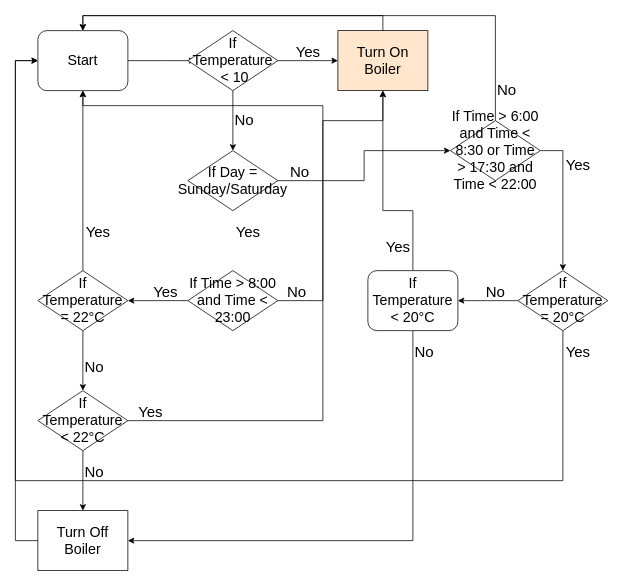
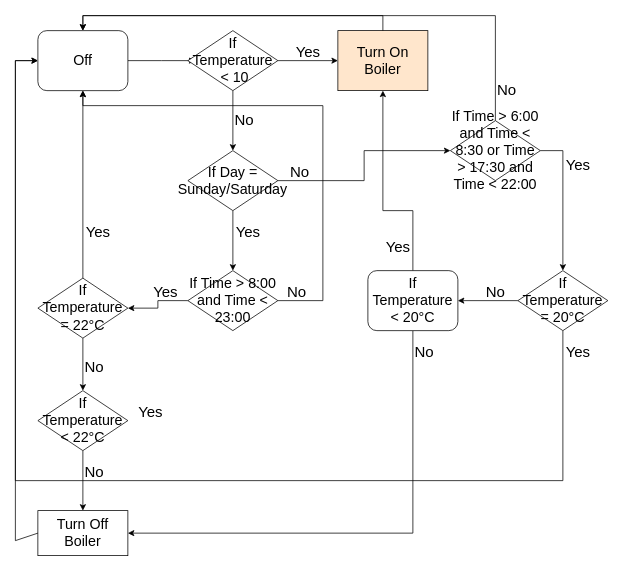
  <mxCell id="0" />
  <mxCell id="1" parent="0" />
  <mxCell id="2" value="" style="edgeStyle=orthogonalEdgeStyle;rounded=0;orthogonalLoop=1;jettySize=auto;html=1;fontSize=30;" edge="1" parent="1" source="3"><mxGeometry relative="1" as="geometry"><mxPoint x="260" y="80" as="targetPoint" /></mxGeometry></mxCell>
- <mxCell id="3" value="Start" style="rounded=1;whiteSpace=wrap;html=1;fontSize=19;" vertex="1" parent="1"><mxGeometry x="50" y="40" width="120" height="80" as="geometry" /></mxCell>
+ <mxCell id="3" value="Off" style="rounded=1;whiteSpace=wrap;html=1;fontSize=19;" vertex="1" parent="1"><mxGeometry x="50" y="40" width="120" height="80" as="geometry" /></mxCell>
  <mxCell id="4" value="" style="edgeStyle=orthogonalEdgeStyle;rounded=0;orthogonalLoop=1;jettySize=auto;html=1;fontSize=30;" edge="1" parent="1" source="6" target="7"><mxGeometry relative="1" as="geometry" /></mxCell>
  <mxCell id="5" value="" style="edgeStyle=orthogonalEdgeStyle;rounded=0;orthogonalLoop=1;jettySize=auto;html=1;fontSize=22;" edge="1" parent="1" source="6" target="13"><mxGeometry relative="1" as="geometry" /></mxCell>
  <mxCell id="6" value="If Temperature&lt;br style=&quot;font-size: 19px;&quot;&gt;&amp;nbsp;&amp;lt; 10" style="rhombus;whiteSpace=wrap;html=1;fontSize=19;" vertex="1" parent="1"><mxGeometry x="250" y="40" width="120" height="80" as="geometry" /></mxCell>
  <mxCell id="7" value="Turn On Boiler" style="whiteSpace=wrap;html=1;fontSize=19;fillColor=#ffe6cc;" vertex="1" parent="1"><mxGeometry x="450" y="40" width="120" height="80" as="geometry" /></mxCell>
  <mxCell id="8" value="&lt;font style=&quot;font-size: 20px;&quot;&gt;Yes&lt;/font&gt;" style="text;html=1;align=center;verticalAlign=middle;resizable=0;points=[];autosize=1;strokeColor=none;fillColor=none;fontSize=30;" vertex="1" parent="1"><mxGeometry x="380" y="40" width="60" height="50" as="geometry" /></mxCell>
  <mxCell id="9" value="&lt;font style=&quot;font-size: 20px;&quot;&gt;No&lt;/font&gt;" style="text;html=1;align=center;verticalAlign=middle;resizable=0;points=[];autosize=1;strokeColor=none;fillColor=none;fontSize=30;" vertex="1" parent="1"><mxGeometry x="300" y="130" width="50" height="50" as="geometry" /></mxCell>
  <mxCell id="10" value="" style="endArrow=classic;html=1;rounded=0;fontSize=30;exitX=0.5;exitY=0;exitDx=0;exitDy=0;entryX=0.5;entryY=0;entryDx=0;entryDy=0;" edge="1" parent="1" source="7" target="3"><mxGeometry width="50" height="50" relative="1" as="geometry"><mxPoint x="430" y="50" as="sourcePoint" /><mxPoint x="450" y="10" as="targetPoint" /><Array as="points"><mxPoint x="510" y="20" /><mxPoint x="110" y="20" /></Array></mxGeometry></mxCell>
+ <mxCell id="11" value="" style="edgeStyle=orthogonalEdgeStyle;rounded=0;orthogonalLoop=1;jettySize=auto;html=1;fontSize=30;" edge="1" parent="1" source="13" target="16"><mxGeometry relative="1" as="geometry" /></mxCell>
  <mxCell id="12" value="" style="edgeStyle=orthogonalEdgeStyle;rounded=0;orthogonalLoop=1;jettySize=auto;html=1;fontSize=30;fontColor=#000000;" edge="1" parent="1" source="13" target="34"><mxGeometry relative="1" as="geometry" /></mxCell>
  <mxCell id="13" value="If Day = Sunday/Saturday" style="rhombus;whiteSpace=wrap;html=1;fontSize=19;" vertex="1" parent="1"><mxGeometry x="250" y="200" width="120" height="80" as="geometry" /></mxCell>
  <mxCell id="14" value="" style="edgeStyle=orthogonalEdgeStyle;rounded=0;orthogonalLoop=1;jettySize=auto;html=1;fontSize=30;" edge="1" parent="1" source="16" target="21"><mxGeometry relative="1" as="geometry" /></mxCell>
  <mxCell id="15" style="edgeStyle=orthogonalEdgeStyle;rounded=0;orthogonalLoop=1;jettySize=auto;html=1;exitX=1;exitY=0.5;exitDx=0;exitDy=0;fontSize=19;fontColor=#000000;entryX=0.5;entryY=1;entryDx=0;entryDy=0;" edge="1" parent="1" source="16" target="3"><mxGeometry relative="1" as="geometry"><mxPoint x="430" y="130" as="targetPoint" /><Array as="points"><mxPoint x="430" y="400" /><mxPoint x="430" y="140" /><mxPoint x="110" y="140" /></Array></mxGeometry></mxCell>
  <mxCell id="16" value="If Time &amp;gt; 8:00 and Time &amp;lt; 23:00" style="rhombus;whiteSpace=wrap;html=1;fontSize=19;" vertex="1" parent="1"><mxGeometry x="250" y="360" width="120" height="80" as="geometry" /></mxCell>
  <mxCell id="17" value="&lt;font style=&quot;font-size: 20px;&quot;&gt;Yes&lt;/font&gt;" style="text;html=1;align=center;verticalAlign=middle;resizable=0;points=[];autosize=1;strokeColor=none;fillColor=none;fontSize=30;" vertex="1" parent="1"><mxGeometry x="300" y="280" width="60" height="50" as="geometry" /></mxCell>
  <mxCell id="18" value="&lt;font style=&quot;font-size: 20px;&quot;&gt;No&lt;/font&gt;" style="text;html=1;align=center;verticalAlign=middle;resizable=0;points=[];autosize=1;strokeColor=none;fillColor=none;fontSize=30;" vertex="1" parent="1"><mxGeometry x="374" y="200" width="50" height="50" as="geometry" /></mxCell>
  <mxCell id="19" value="&lt;font style=&quot;font-size: 20px;&quot;&gt;Yes&lt;/font&gt;" style="text;html=1;align=center;verticalAlign=middle;resizable=0;points=[];autosize=1;strokeColor=none;fillColor=none;fontSize=30;" vertex="1" parent="1"><mxGeometry x="190" y="360" width="60" height="50" as="geometry" /></mxCell>
  <mxCell id="20" value="" style="edgeStyle=orthogonalEdgeStyle;rounded=0;orthogonalLoop=1;jettySize=auto;html=1;fontSize=30;fontColor=#000000;" edge="1" parent="1" source="21" target="26"><mxGeometry relative="1" as="geometry" /></mxCell>
- <mxCell id="21" value="If Temperature = 2&lt;font style=&quot;font-size: 19px;&quot;&gt;2°C&lt;/font&gt;" style="rhombus;whiteSpace=wrap;html=1;fontSize=19;" vertex="1" parent="1"><mxGeometry x="50" y="360" width="120" height="80" as="geometry" /></mxCell>
+ <mxCell id="21" value="If Temperature = 2&lt;font style=&quot;font-size: 19px;&quot;&gt;2°C&lt;/font&gt;" style="rhombus;whiteSpace=wrap;html=1;fontSize=19;" vertex="1" parent="1"><mxGeometry x="50" y="370" width="120" height="80" as="geometry" /></mxCell>
  <mxCell id="22" value="&lt;font style=&quot;font-size: 20px;&quot;&gt;Yes&lt;/font&gt;" style="text;html=1;align=center;verticalAlign=middle;resizable=0;points=[];autosize=1;strokeColor=none;fillColor=none;fontSize=30;" vertex="1" parent="1"><mxGeometry x="100" y="280" width="60" height="50" as="geometry" /></mxCell>
  <mxCell id="23" value="" style="endArrow=classic;html=1;rounded=0;fontSize=30;fontColor=#000000;exitX=0.5;exitY=0;exitDx=0;exitDy=0;entryX=0.5;entryY=1;entryDx=0;entryDy=0;" edge="1" parent="1" source="21" target="3"><mxGeometry width="50" height="50" relative="1" as="geometry"><mxPoint x="100" y="270" as="sourcePoint" /><mxPoint x="150" y="220" as="targetPoint" /></mxGeometry></mxCell>
  <mxCell id="24" value="" style="edgeStyle=orthogonalEdgeStyle;rounded=0;orthogonalLoop=1;jettySize=auto;html=1;fontSize=30;fontColor=#000000;" edge="1" parent="1" source="26" target="29"><mxGeometry relative="1" as="geometry" /></mxCell>
- <mxCell id="25" value="" style="edgeStyle=orthogonalEdgeStyle;rounded=0;orthogonalLoop=1;jettySize=auto;html=1;fontSize=30;fontColor=#000000;entryX=0.5;entryY=1;entryDx=0;entryDy=0;" edge="1" parent="1" source="26" target="7"><mxGeometry relative="1" as="geometry"><mxPoint x="430" y="120" as="targetPoint" /><Array as="points"><mxPoint x="430" y="560" /><mxPoint x="430" y="160" /><mxPoint x="510" y="160" /></Array></mxGeometry></mxCell>
  <mxCell id="26" value="If Temperature &amp;lt; 22°C" style="rhombus;whiteSpace=wrap;html=1;fontSize=19;" vertex="1" parent="1"><mxGeometry x="50" y="520" width="120" height="80" as="geometry" /></mxCell>
  <mxCell id="27" value="&lt;font style=&quot;font-size: 20px;&quot;&gt;No&lt;/font&gt;" style="text;html=1;align=center;verticalAlign=middle;resizable=0;points=[];autosize=1;strokeColor=none;fillColor=none;fontSize=30;" vertex="1" parent="1"><mxGeometry x="100" y="460" width="50" height="50" as="geometry" /></mxCell>
  <mxCell id="28" value="&lt;font style=&quot;font-size: 20px;&quot;&gt;Yes&lt;/font&gt;" style="text;html=1;align=center;verticalAlign=middle;resizable=0;points=[];autosize=1;strokeColor=none;fillColor=none;fontSize=30;" vertex="1" parent="1"><mxGeometry x="170" y="520" width="60" height="50" as="geometry" /></mxCell>
- <mxCell id="29" value="Turn Off Boiler" style="whiteSpace=wrap;html=1;fontSize=19;" vertex="1" parent="1"><mxGeometry x="50" y="680" width="120" height="80" as="geometry" /></mxCell>
+ <mxCell id="29" value="Turn Off Boiler" style="whiteSpace=wrap;html=1;fontSize=19;" vertex="1" parent="1"><mxGeometry x="50" y="680" width="120" height="60" as="geometry" /></mxCell>
  <mxCell id="30" value="&lt;font style=&quot;font-size: 20px;&quot;&gt;No&lt;/font&gt;" style="text;html=1;align=center;verticalAlign=middle;resizable=0;points=[];autosize=1;strokeColor=none;fillColor=none;fontSize=30;" vertex="1" parent="1"><mxGeometry x="100" y="600" width="50" height="50" as="geometry" /></mxCell>
  <mxCell id="31" value="" style="endArrow=classic;html=1;rounded=0;fontSize=30;fontColor=#000000;exitX=0;exitY=0.5;exitDx=0;exitDy=0;entryX=0;entryY=0.5;entryDx=0;entryDy=0;" edge="1" parent="1" source="29" target="3"><mxGeometry width="50" height="50" relative="1" as="geometry"><mxPoint x="20" y="840" as="sourcePoint" /><mxPoint x="30" y="660" as="targetPoint" /><Array as="points"><mxPoint x="20" y="720" /><mxPoint x="20" y="80" /></Array></mxGeometry></mxCell>
  <mxCell id="32" value="" style="edgeStyle=orthogonalEdgeStyle;rounded=0;orthogonalLoop=1;jettySize=auto;html=1;fontSize=30;fontColor=#000000;entryX=0.5;entryY=0;entryDx=0;entryDy=0;" edge="1" parent="1" source="34" target="37"><mxGeometry relative="1" as="geometry"><Array as="points"><mxPoint x="750" y="200" /></Array></mxGeometry></mxCell>
  <mxCell id="33" style="edgeStyle=orthogonalEdgeStyle;rounded=0;orthogonalLoop=1;jettySize=auto;html=1;exitX=0.5;exitY=0;exitDx=0;exitDy=0;entryX=0.5;entryY=0;entryDx=0;entryDy=0;fontSize=19;fontColor=#000000;" edge="1" parent="1" source="34" target="3"><mxGeometry relative="1" as="geometry" /></mxCell>
  <mxCell id="34" value="If Time &amp;gt; 6:00 and Time &amp;lt; 8:30 or Time &amp;gt; 17:30 and Time &amp;lt; 22:00" style="rhombus;whiteSpace=wrap;html=1;fontSize=19;" vertex="1" parent="1"><mxGeometry x="600" y="160" width="120" height="80" as="geometry" /></mxCell>
  <mxCell id="35" value="" style="edgeStyle=orthogonalEdgeStyle;rounded=0;orthogonalLoop=1;jettySize=auto;html=1;fontSize=30;fontColor=#000000;" edge="1" parent="1" source="37" target="40"><mxGeometry relative="1" as="geometry" /></mxCell>
  <mxCell id="36" style="edgeStyle=orthogonalEdgeStyle;rounded=0;orthogonalLoop=1;jettySize=auto;html=1;exitX=0.5;exitY=1;exitDx=0;exitDy=0;fontSize=30;fontColor=#000000;" edge="1" parent="1" source="37"><mxGeometry relative="1" as="geometry"><mxPoint x="50" y="80" as="targetPoint" /><Array as="points"><mxPoint x="750" y="640" /><mxPoint x="20" y="640" /></Array></mxGeometry></mxCell>
  <mxCell id="37" value="If Temperature = 20°C" style="rhombus;whiteSpace=wrap;html=1;fontSize=19;" vertex="1" parent="1"><mxGeometry x="690" y="360" width="120" height="80" as="geometry" /></mxCell>
  <mxCell id="38" style="edgeStyle=orthogonalEdgeStyle;rounded=0;orthogonalLoop=1;jettySize=auto;html=1;exitX=0.5;exitY=1;exitDx=0;exitDy=0;entryX=1;entryY=0.5;entryDx=0;entryDy=0;fontSize=30;fontColor=#000000;" edge="1" parent="1" source="40" target="29"><mxGeometry relative="1" as="geometry" /></mxCell>
  <mxCell id="39" value="" style="edgeStyle=orthogonalEdgeStyle;rounded=0;orthogonalLoop=1;jettySize=auto;html=1;fontSize=30;fontColor=#000000;" edge="1" parent="1" source="40"><mxGeometry relative="1" as="geometry"><mxPoint x="510" y="120" as="targetPoint" /><Array as="points"><mxPoint x="550" y="280" /><mxPoint x="510" y="280" /></Array></mxGeometry></mxCell>
  <mxCell id="40" value="If Temperature &amp;lt; 20°C" style="whiteSpace=wrap;html=1;fontSize=19;rounded=1;" vertex="1" parent="1"><mxGeometry x="490" y="360" width="120" height="80" as="geometry" /></mxCell>
  <mxCell id="41" value="&lt;font style=&quot;font-size: 20px;&quot;&gt;Yes&lt;/font&gt;" style="text;html=1;align=center;verticalAlign=middle;resizable=0;points=[];autosize=1;strokeColor=none;fillColor=none;fontSize=30;" vertex="1" parent="1"><mxGeometry x="740" y="440" width="60" height="50" as="geometry" /></mxCell>
  <mxCell id="42" value="&lt;font style=&quot;font-size: 20px;&quot;&gt;No&lt;/font&gt;" style="text;html=1;align=center;verticalAlign=middle;resizable=0;points=[];autosize=1;strokeColor=none;fillColor=none;fontSize=30;" vertex="1" parent="1"><mxGeometry x="635" y="360" width="50" height="50" as="geometry" /></mxCell>
  <mxCell id="43" value="&lt;font style=&quot;font-size: 20px;&quot;&gt;No&lt;/font&gt;" style="text;html=1;align=center;verticalAlign=middle;resizable=0;points=[];autosize=1;strokeColor=none;fillColor=none;fontSize=30;" vertex="1" parent="1"><mxGeometry x="540" y="440" width="50" height="50" as="geometry" /></mxCell>
  <mxCell id="44" value="&lt;font style=&quot;font-size: 20px;&quot;&gt;Yes&lt;/font&gt;" style="text;html=1;align=center;verticalAlign=middle;resizable=0;points=[];autosize=1;strokeColor=none;fillColor=none;fontSize=30;" vertex="1" parent="1"><mxGeometry x="500" y="300" width="60" height="50" as="geometry" /></mxCell>
  <mxCell id="45" value="&lt;font style=&quot;font-size: 20px;&quot;&gt;Yes&lt;/font&gt;" style="text;html=1;align=center;verticalAlign=middle;resizable=0;points=[];autosize=1;strokeColor=none;fillColor=none;fontSize=30;" vertex="1" parent="1"><mxGeometry x="740" y="190" width="60" height="50" as="geometry" /></mxCell>
  <mxCell id="46" value="&lt;font style=&quot;font-size: 20px;&quot;&gt;No&lt;/font&gt;" style="text;html=1;align=center;verticalAlign=middle;resizable=0;points=[];autosize=1;strokeColor=none;fillColor=none;fontSize=30;" vertex="1" parent="1"><mxGeometry x="370" y="360" width="50" height="50" as="geometry" /></mxCell>
  <mxCell id="47" value="&lt;font style=&quot;font-size: 20px;&quot;&gt;No&lt;/font&gt;" style="text;html=1;align=center;verticalAlign=middle;resizable=0;points=[];autosize=1;strokeColor=none;fillColor=none;fontSize=30;" vertex="1" parent="1"><mxGeometry x="650" y="90" width="50" height="50" as="geometry" /></mxCell>
